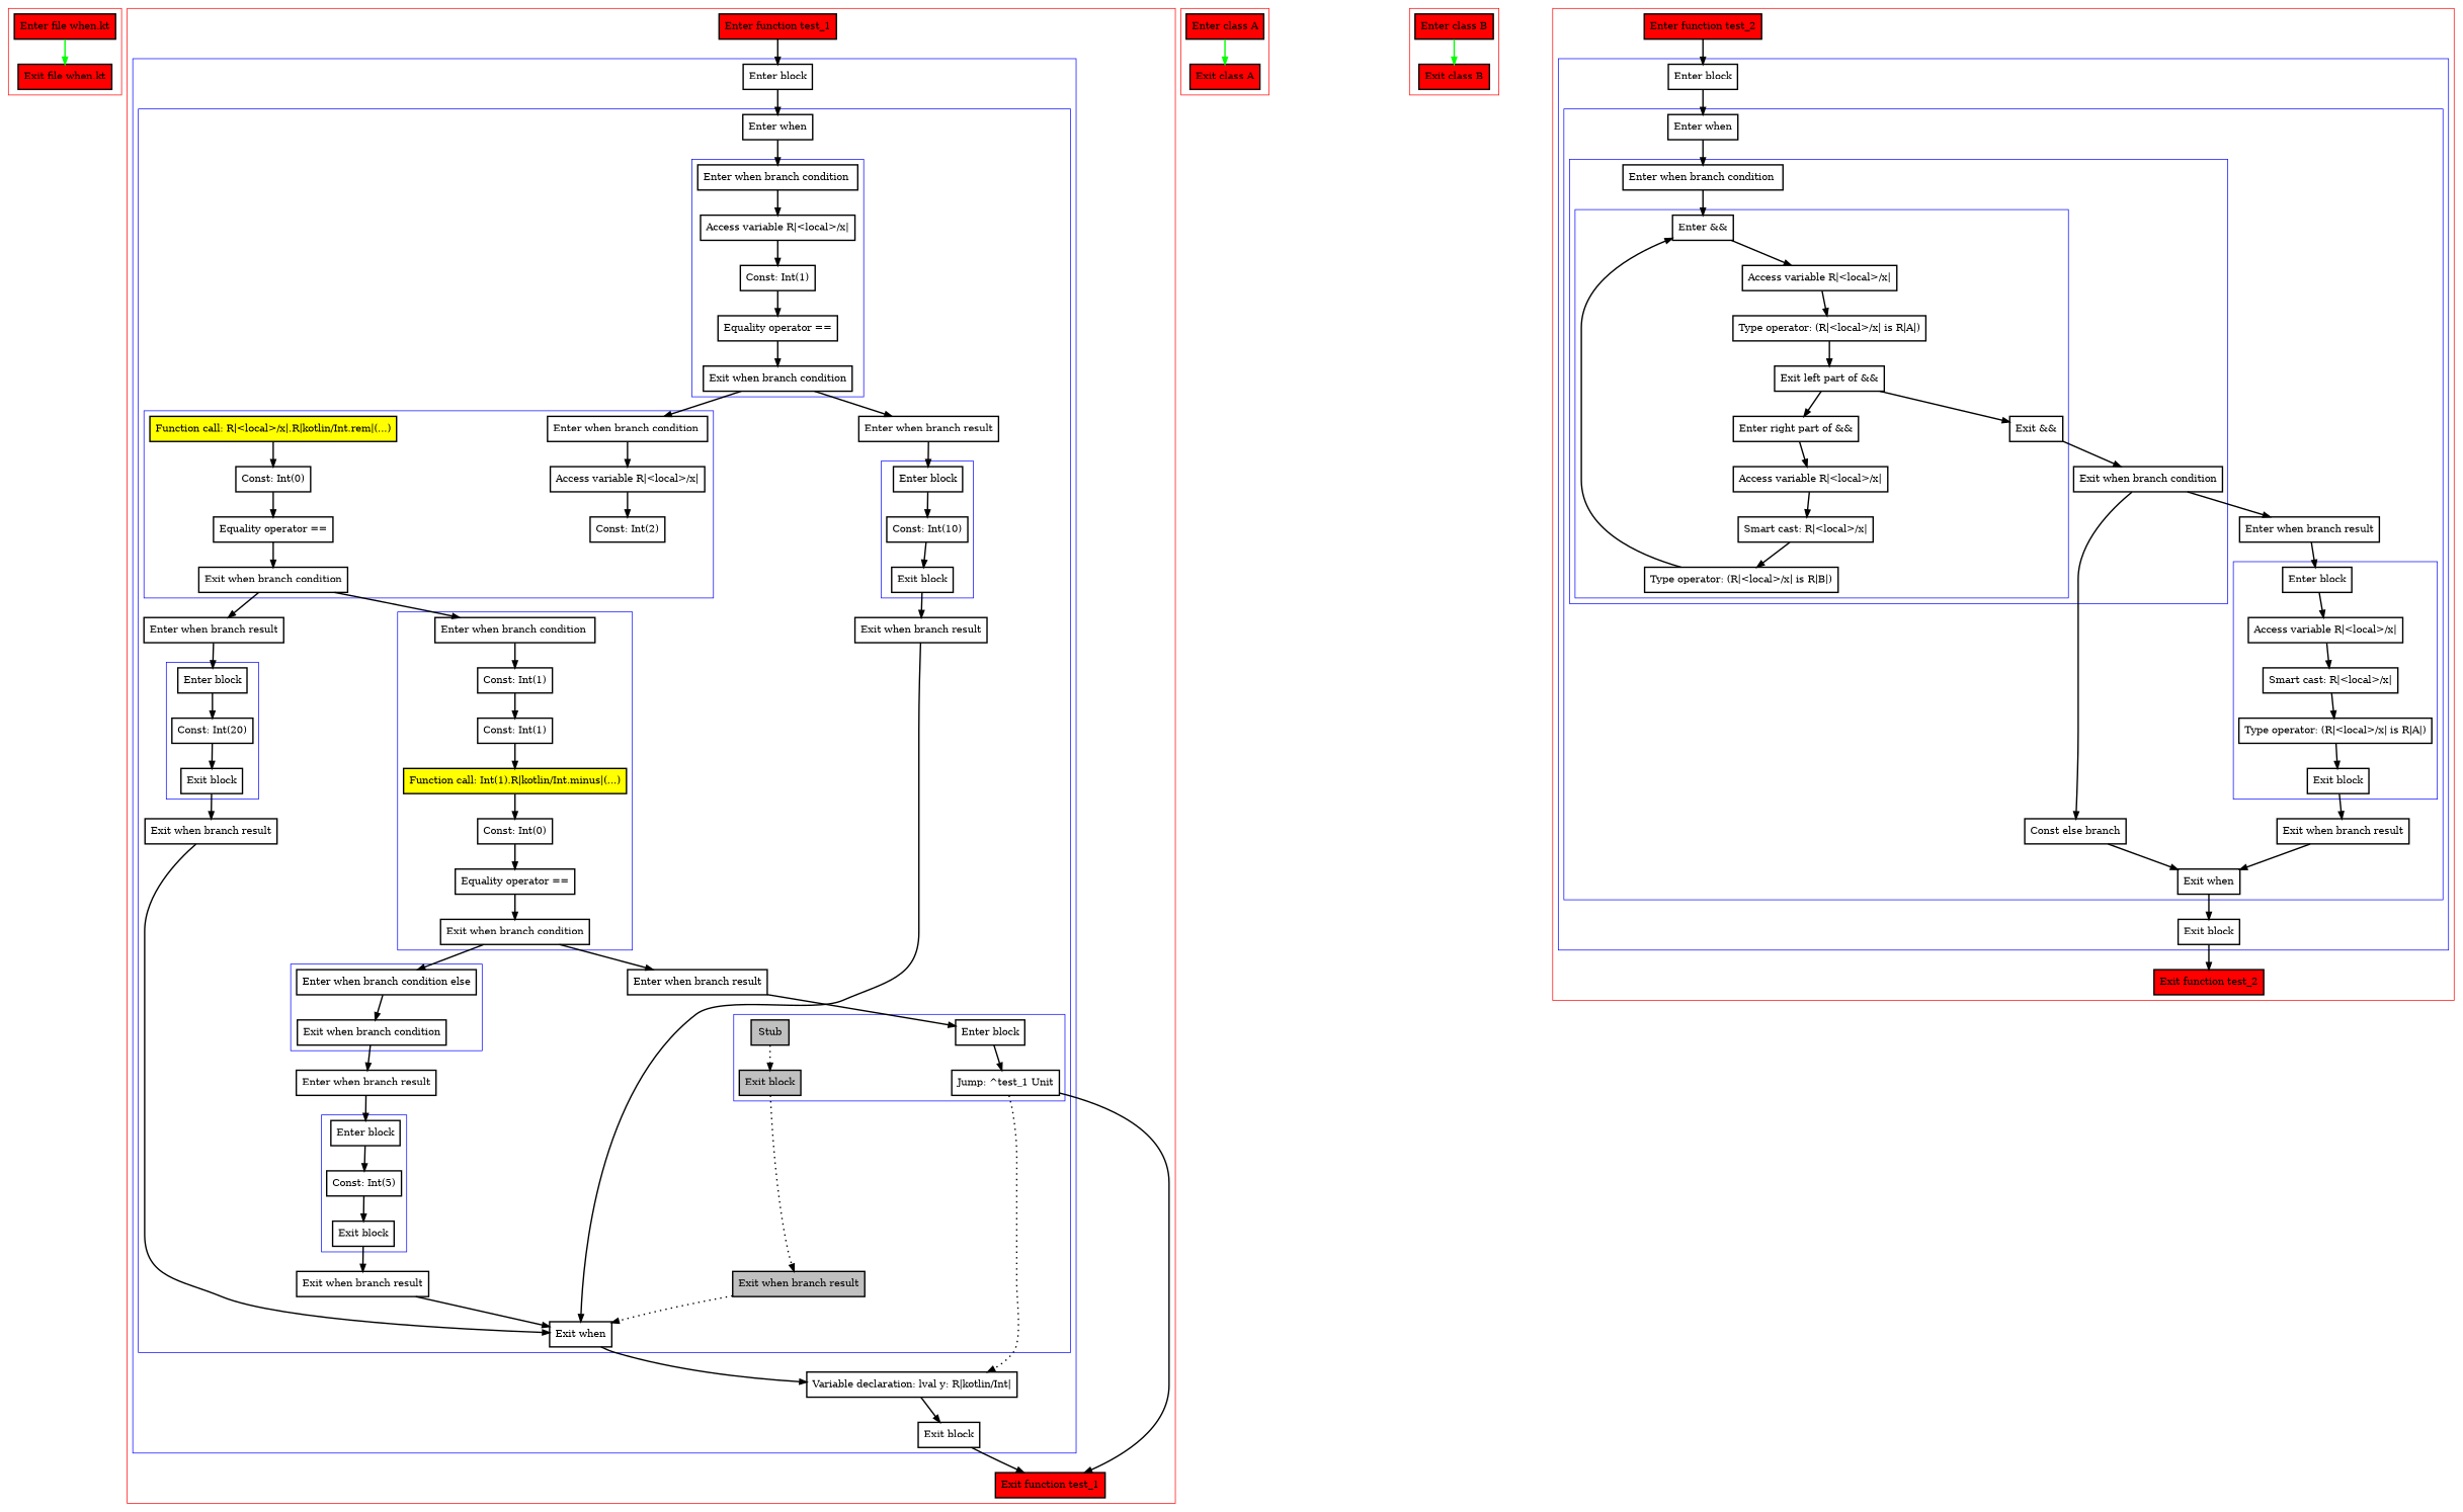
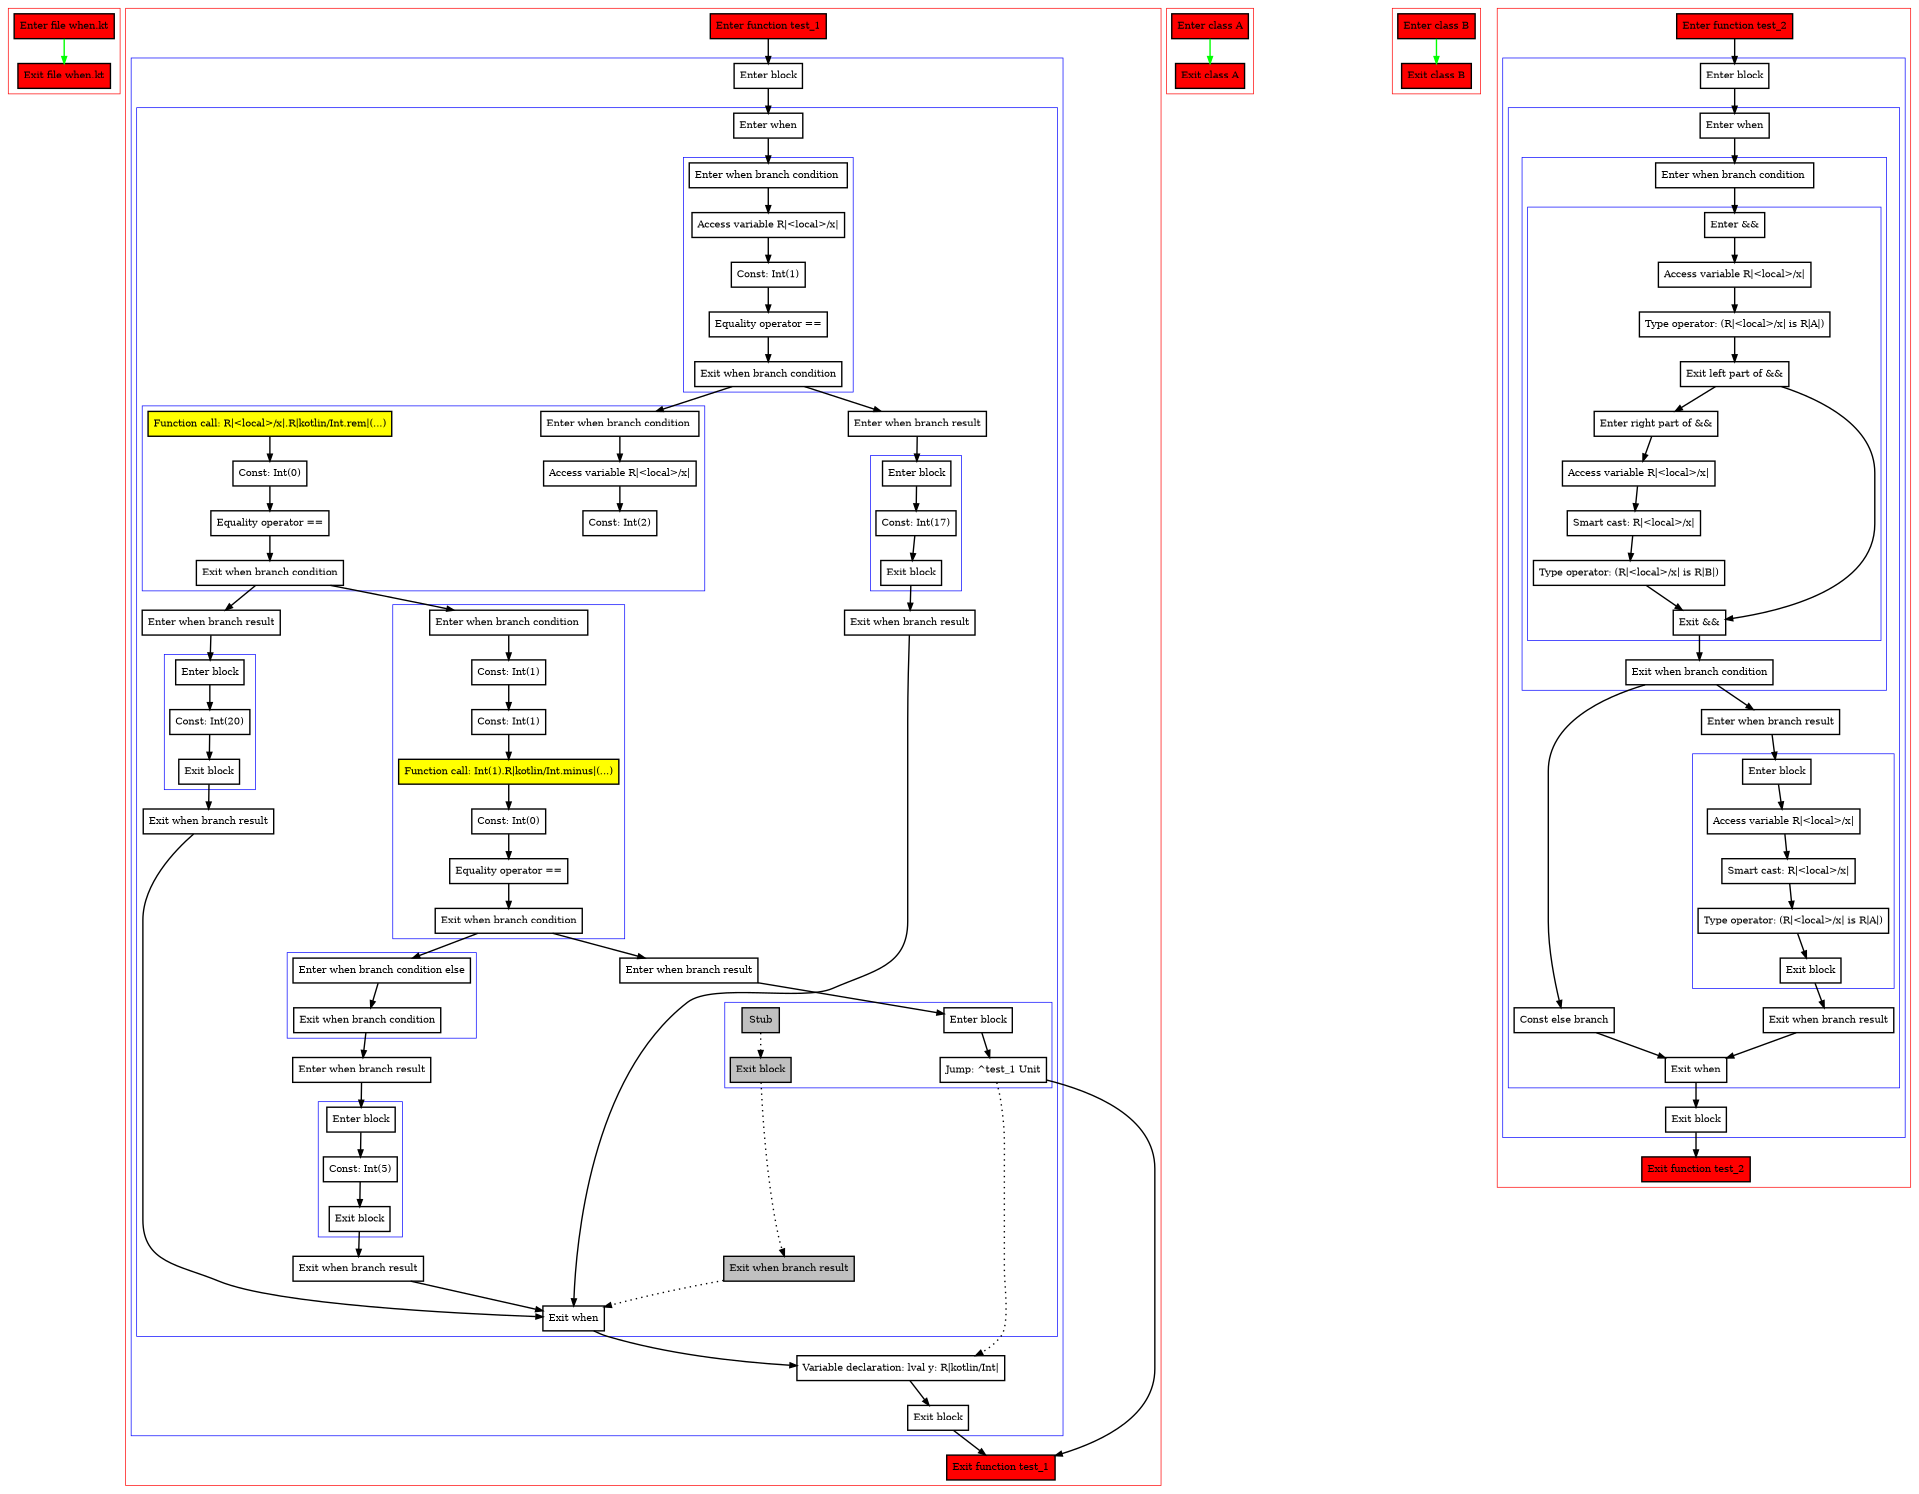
  digraph {
    nodesep=3
    node [penwidth=2 shape=box]
    edge [penwidth=2]
    n1 [fillcolor=red label="Enter file when.kt" style=filled]
    n2 [fillcolor=red label="Exit file when.kt" style=filled]
    n3 [label="Enter when branch condition "]
    n4 [label="Access variable R|<local>/x|"]
    n5 [label="Const: Int(1)"]
    n6 [label="Equality operator =="]
    n7 [label="Exit when branch condition"]
    n8 [label="Enter when branch condition "]
    n9 [label="Access variable R|<local>/x|"]
    n10 [label="Const: Int(2)"]
    n11 [fillcolor=yellow label="Function call: R|<local>/x|.R|kotlin/Int.rem|(...)" style=filled]
    n12 [label="Const: Int(0)"]
    n13 [label="Equality operator =="]
    n14 [label="Exit when branch condition"]
    n15 [label="Enter when branch condition "]
    n16 [label="Const: Int(1)"]
    n17 [label="Const: Int(1)"]
    n18 [fillcolor=yellow label="Function call: Int(1).R|kotlin/Int.minus|(...)" style=filled]
    n19 [label="Const: Int(0)"]
    n20 [label="Equality operator =="]
    n21 [label="Exit when branch condition"]
    n22 [label="Enter when branch condition else"]
    n23 [label="Exit when branch condition"]
    n24 [label="Enter block"]
    n25 [label="Const: Int(5)"]
    n26 [label="Exit block"]
    n27 [label="Enter block"]
    n28 [label="Jump: ^test_1 Unit"]
    n29 [fillcolor=gray label=Stub style=filled]
    n30 [fillcolor=gray label="Exit block" style=filled]
    n31 [label="Enter block"]
    n32 [label="Const: Int(20)"]
    n33 [label="Exit block"]
    n34 [label="Enter block"]
-   n35 [label="Const: Int(10)"]
+   n35 [label="Const: Int(17)"]
    n36 [label="Exit block"]
    n37 [label="Enter when"]
    n38 [label="Enter when branch result"]
    n39 [label="Exit when branch result"]
    n40 [label="Enter when branch result"]
    n41 [fillcolor=gray label="Exit when branch result" style=filled]
    n42 [label="Enter when branch result"]
    n43 [label="Exit when branch result"]
    n44 [label="Enter when branch result"]
    n45 [label="Exit when branch result"]
    n46 [label="Exit when"]
    n47 [label="Enter block"]
    n48 [label="Variable declaration: lval y: R|kotlin/Int|"]
    n49 [label="Exit block"]
    n50 [fillcolor=red label="Enter function test_1" style=filled]
    n51 [fillcolor=red label="Exit function test_1" style=filled]
    n52 [fillcolor=red label="Enter class A" style=filled]
    n53 [fillcolor=red label="Exit class A" style=filled]
    n54 [fillcolor=red label="Enter class B" style=filled]
    n55 [fillcolor=red label="Exit class B" style=filled]
    n56 [label="Enter &&"]
    n57 [label="Access variable R|<local>/x|"]
    n58 [label="Type operator: (R|<local>/x| is R|A|)"]
    n59 [label="Exit left part of &&"]
    n60 [label="Enter right part of &&"]
    n61 [label="Access variable R|<local>/x|"]
    n62 [label="Smart cast: R|<local>/x|"]
    n63 [label="Type operator: (R|<local>/x| is R|B|)"]
    n64 [label="Exit &&"]
    n65 [label="Enter when branch condition "]
    n66 [label="Exit when branch condition"]
    n67 [label="Enter block"]
    n68 [label="Access variable R|<local>/x|"]
    n69 [label="Smart cast: R|<local>/x|"]
    n70 [label="Type operator: (R|<local>/x| is R|A|)"]
    n71 [label="Exit block"]
    n72 [label="Enter when"]
    n73 [label="Const else branch"]
    n74 [label="Enter when branch result"]
    n75 [label="Exit when branch result"]
    n76 [label="Exit when"]
    n77 [label="Enter block"]
    n78 [label="Exit block"]
    n79 [fillcolor=red label="Enter function test_2" style=filled]
    n80 [fillcolor=red label="Exit function test_2" style=filled]
    subgraph cluster_1 {
      color=red
      n1
      n2
    }
    subgraph cluster_2 {
      color=red
      n50
      n51
      subgraph cluster_3 {
        color=blue
        n47
        n48
        n49
        subgraph cluster_4 {
          color=blue
          n37
          n38
          n39
          n40
          n41
          n42
          n43
          n44
          n45
          n46
          subgraph cluster_5 {
            color=blue
            n3
            n4
            n5
            n6
            n7
          }
          subgraph cluster_6 {
            color=blue
            n8
            n9
            n10
            n11
            n12
            n13
            n14
          }
          subgraph cluster_7 {
            color=blue
            n15
            n16
            n17
            n18
            n19
            n20
            n21
          }
          subgraph cluster_8 {
            color=blue
            n22
            n23
          }
          subgraph cluster_9 {
            color=blue
            n24
            n25
            n26
          }
          subgraph cluster_10 {
            color=blue
            n27
            n28
            n29
            n30
          }
          subgraph cluster_11 {
            color=blue
            n31
            n32
            n33
          }
          subgraph cluster_12 {
            color=blue
            n34
            n35
            n36
          }
        }
      }
    }
    subgraph cluster_13 {
      color=red
      n52
      n53
    }
    subgraph cluster_14 {
      color=red
      n54
      n55
    }
    subgraph cluster_15 {
      color=red
      n79
      n80
      subgraph cluster_16 {
        color=blue
        n77
        n78
        subgraph cluster_17 {
          color=blue
          n72
          n73
          n74
          n75
          n76
          subgraph cluster_18 {
            color=blue
            n65
            n66
            subgraph cluster_19 {
              color=blue
              n56
              n57
              n58
              n59
              n60
              n61
              n62
              n63
              n64
            }
          }
          subgraph cluster_20 {
            color=blue
            n67
            n68
            n69
            n70
            n71
          }
        }
      }
    }
    n1 -> n2 [color=green]
    n3 -> n4
    n4 -> n5
    n5 -> n6
    n6 -> n7
    n7 -> n8
    n7 -> n44
    n8 -> n9
    n9 -> n10
    n11 -> n12
    n12 -> n13
    n13 -> n14
    n14 -> n15
    n14 -> n42
    n15 -> n16
    n16 -> n17
    n17 -> n18
    n18 -> n19
    n19 -> n20
    n20 -> n21
    n21 -> n22
    n21 -> n40
    n22 -> n23
    n23 -> n38
    n24 -> n25
    n25 -> n26
    n26 -> n39
    n27 -> n28
    n28 -> n48 [style=dotted]
    n28 -> n51
    n29 -> n30 [style=dotted]
    n30 -> n41 [style=dotted]
    n31 -> n32
    n32 -> n33
    n33 -> n43
    n34 -> n35
    n35 -> n36
    n36 -> n45
    n37 -> n3
    n38 -> n24
    n39 -> n46
    n40 -> n27
    n41 -> n46 [style=dotted]
    n42 -> n31
    n43 -> n46
    n44 -> n34
    n45 -> n46
    n46 -> n48
    n47 -> n37
    n48 -> n49
    n49 -> n51
    n50 -> n47
    n52 -> n53 [color=green]
    n54 -> n55 [color=green]
    n56 -> n57
    n57 -> n58
    n58 -> n59
    n59 -> n60
    n59 -> n64
    n60 -> n61
    n61 -> n62
    n62 -> n63
-   n63 -> n56
+   n63 -> n64
    n64 -> n66
    n65 -> n56
    n66 -> n73
    n66 -> n74
    n67 -> n68
    n68 -> n69
    n69 -> n70
    n70 -> n71
    n71 -> n75
    n72 -> n65
    n73 -> n76
    n74 -> n67
    n75 -> n76
    n76 -> n78
    n77 -> n72
    n78 -> n80
    n79 -> n77
  }
